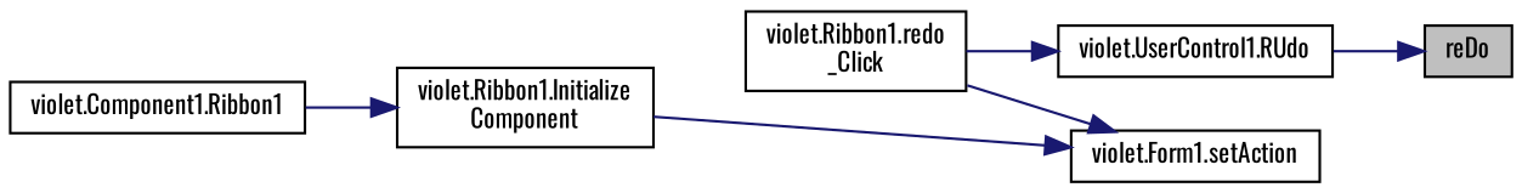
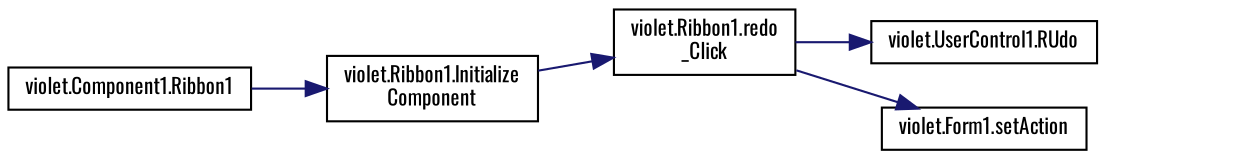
  digraph {
    fontname=Oswald
    rankdir=RL
    node [color=black fillcolor=white fontname=Oswald fontsize=10 shape=record style=filled]
    edge [color=midnightblue dir=back fontname=Oswald fontsize=10 labelfontname=Helvetica labelfontsize=10 style=solid]
-   n1 [fillcolor=grey75 fontcolor=black height=0.2 label=reDo width=0.4]
    n2 [height=0.2 label="violet.UserControl1.RUdo" width=0.4]
    n3 [height=0.2 label="violet.Ribbon1.redo\l_Click" width=0.4]
    n4 [height=0.2 label="violet.Form1.setAction" width=0.4]
    n5 [height=0.2 label="violet.Ribbon1.Initialize\lComponent" width=0.4]
    n6 [height=0.2 label="violet.Component1.Ribbon1" width=0.4]
-   n1 -> n2
    n2 -> n3
-   n4 -> n5
+   n3 -> n5
    n4 -> n3
    n5 -> n6
  }
